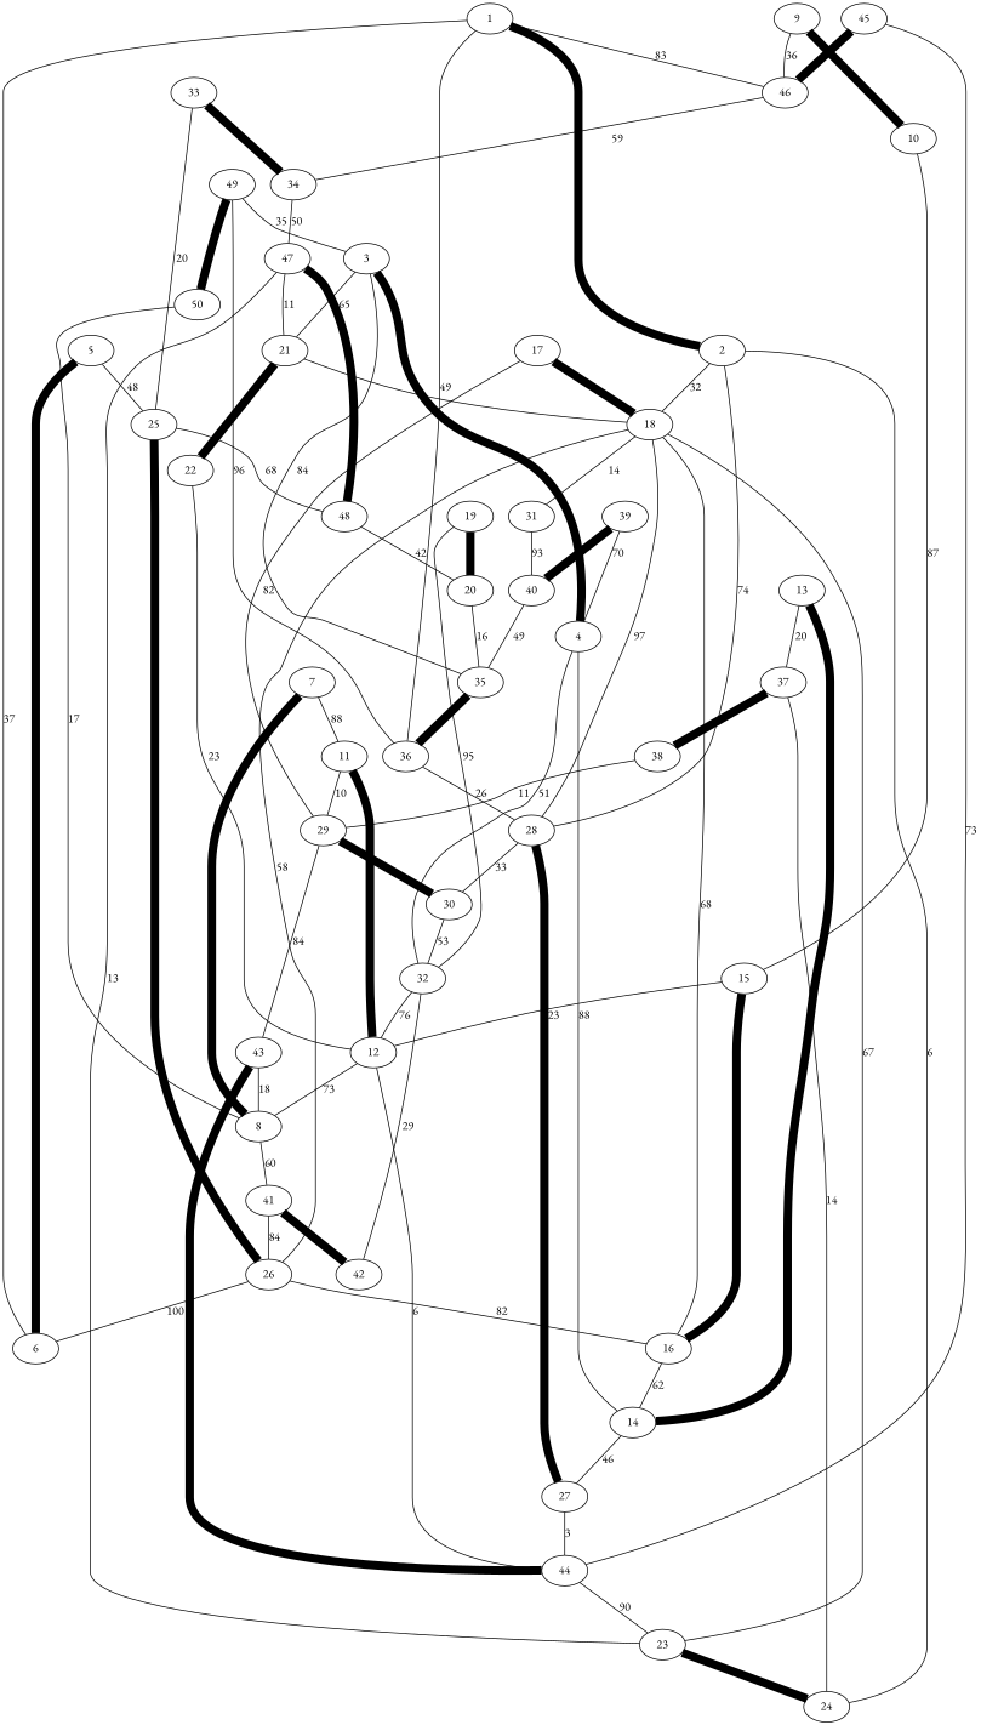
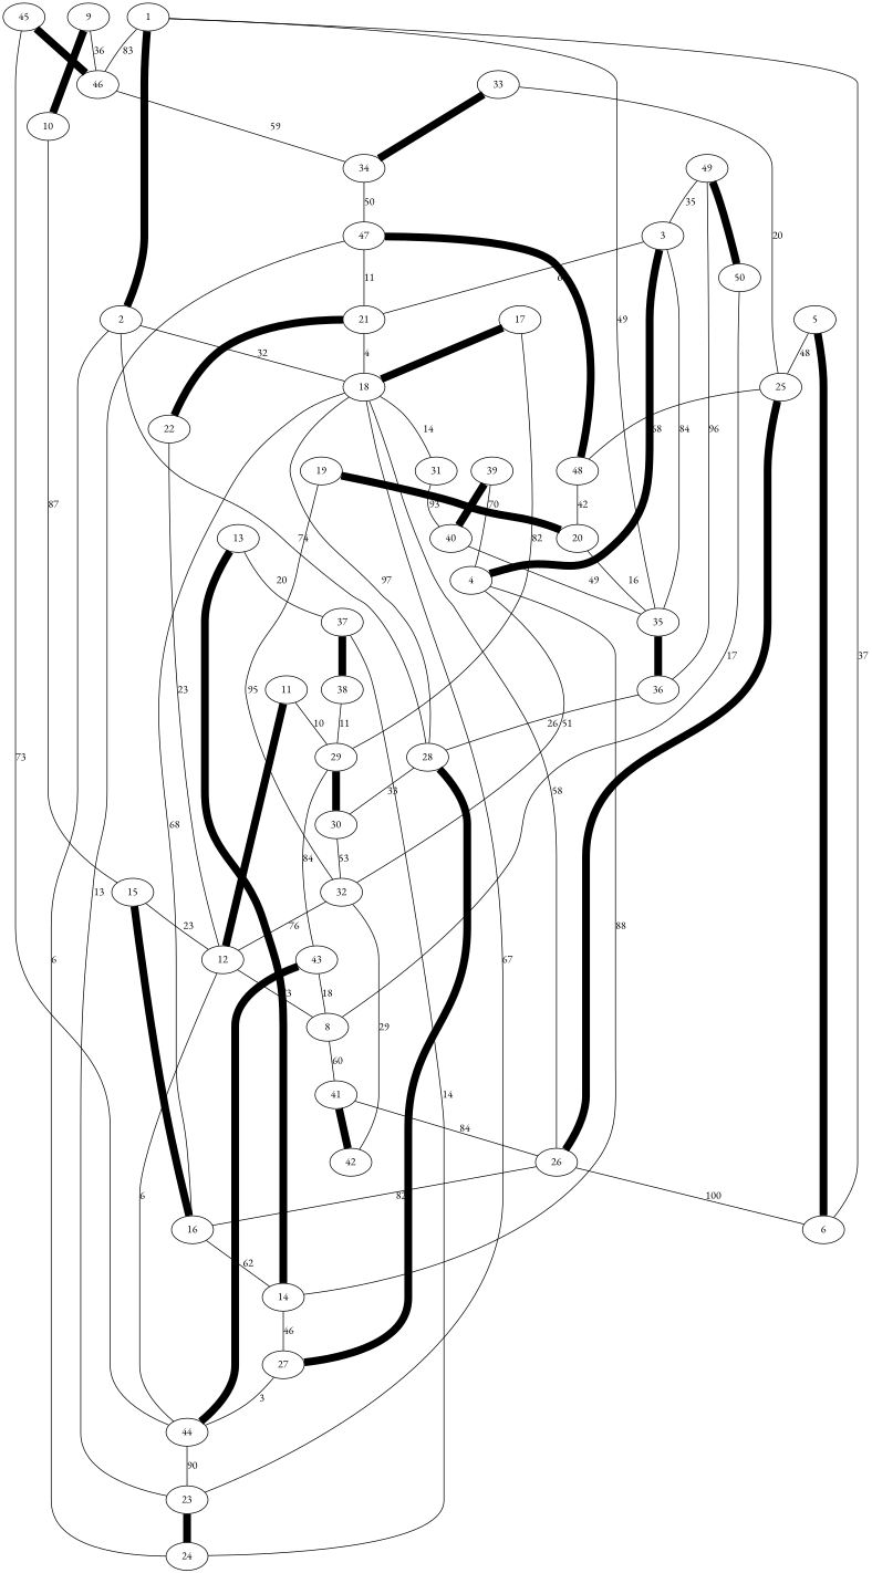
  graph {
    fontname="EB Garamond"
    node [fontname="EB Garamond"]
    edge [fontname="EB Garamond"]
    1
    2
    46
    18
    28
    34
    26
    31
    30
    47
    6
    16
    40
    32
    3
    4
    21
    35
    14
    22
    36
    27
    12
    44
    8
    5
    25
    48
    20
-   7
    11
    41
    29
    42
    43
    9
    10
    15
    13
    37
    24
    38
    23
    17
    19
    33
    39
    45
    49
    50
    1 -- 2 [penwidth=10]
    1 -- 46 [label=83]
    2 -- 18 [label=32]
    2 -- 28 [label=74]
    46 -- 34 [label=59]
    18 -- 28 [label=97]
    18 -- 26 [label=58]
    18 -- 31 [label=14]
    28 -- 30 [label=33]
    34 -- 47 [label=50]
    26 -- 6 [label=100]
    26 -- 16 [label=82]
    31 -- 40 [label=93]
    30 -- 32 [label=53]
    47 -- 21 [label=11]
    47 -- 48 [penwidth=10]
    47 -- 23 [label=13]
    6 -- 1 [label=37]
    16 -- 18 [label=68]
    16 -- 14 [label=62]
    40 -- 35 [label=49]
    32 -- 12 [label=76]
    3 -- 4 [penwidth=10]
    3 -- 21 [label=65]
    3 -- 35 [label=84]
    4 -- 32 [label=51]
    4 -- 14 [label=88]
    21 -- 18 [label=4]
    21 -- 22 [penwidth=10]
-   36 -- 1 [label=49]
+   35 -- 1 [label=49]
    35 -- 36 [penwidth=10]
    14 -- 27 [label=46]
    22 -- 12 [label=23]
    36 -- 28 [label=26]
    27 -- 28 [penwidth=10]
    27 -- 44 [label=3]
    12 -- 8 [label=73]
    44 -- 12 [label=6]
    44 -- 23 [label=90]
    8 -- 41 [label=60]
    5 -- 6 [penwidth=10]
    5 -- 25 [label=48]
    25 -- 26 [penwidth=10]
    25 -- 48 [label=68]
    48 -- 20 [label=42]
    20 -- 35 [label=16]
-   7 -- 8 [penwidth=10]
-   7 -- 11 [label=88]
    11 -- 12 [penwidth=10]
    11 -- 29 [label=10]
    41 -- 26 [label=84]
    41 -- 42 [penwidth=10]
    29 -- 30 [penwidth=10]
    29 -- 43 [label=84]
    42 -- 32 [label=29]
    43 -- 44 [penwidth=10]
    43 -- 8 [label=18]
    9 -- 46 [label=36]
    9 -- 10 [penwidth=10]
    10 -- 15 [label=87]
    15 -- 16 [penwidth=10]
    15 -- 12 [label=23]
    13 -- 14 [penwidth=10]
    13 -- 37 [label=20]
    37 -- 24 [label=14]
    37 -- 38 [penwidth=10]
    24 -- 2 [label=6]
    38 -- 29 [label=11]
    23 -- 18 [label=67]
    23 -- 24 [penwidth=10]
    17 -- 18 [penwidth=10]
    17 -- 29 [label=82]
    19 -- 32 [label=95]
    19 -- 20 [penwidth=10]
    33 -- 34 [penwidth=10]
    33 -- 25 [label=20]
    39 -- 40 [penwidth=10]
    39 -- 4 [label=70]
    45 -- 46 [penwidth=10]
    45 -- 44 [label=73]
    49 -- 3 [label=35]
    49 -- 36 [label=96]
    49 -- 50 [penwidth=10]
    50 -- 8 [label=17]
  }
